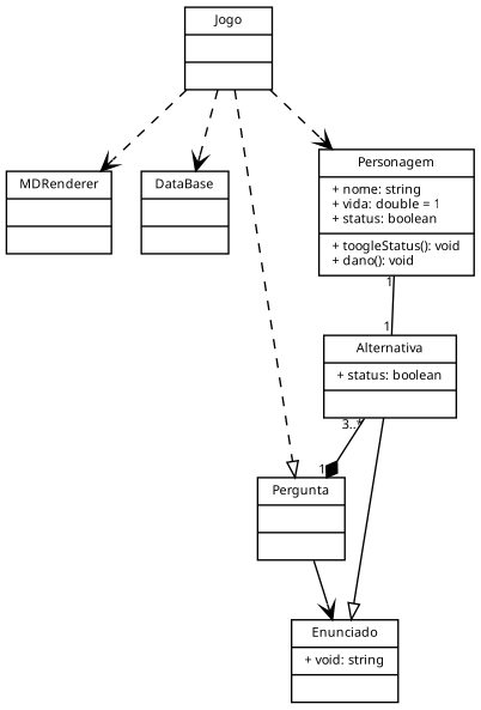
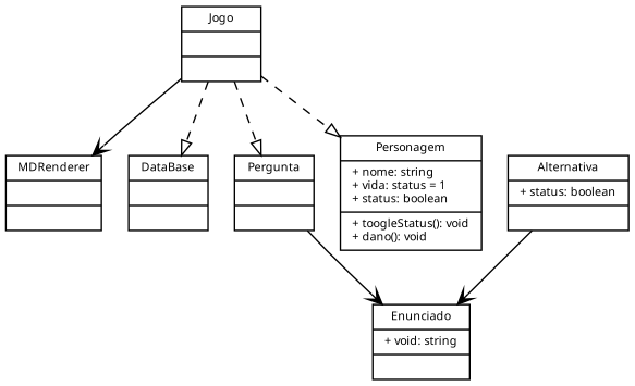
  digraph {
    fontname="Sans-Serif"
    fontsize=8
    node [fontname="Sans-Serif" fontsize=8 shape=record]
    edge [arrowhead=open fontname="Sans-Serif" fontsize=8]
    n1 [label="{Jogo||}"]
    n2 [label="{MDRenderer||}"]
    n3 [label="{DataBase||}"]
    n4 [label="{Pergunta||}"]
-   n5 [label="{Personagem|+ nome: string\l+ vida: double = 1\l+ status: boolean\l|+ toogleStatus(): void\l+ dano(): void\l}"]
+   n5 [label="{Personagem|+ nome: string\l+ vida: status = 1\l+ status: boolean\l|+ toogleStatus(): void\l+ dano(): void\l}"]
    n6 [label="{Enunciado|+ void: string|}"]
    n7 [label="{Alternativa|+ status: boolean|}"]
-   n1 -> n2 [style=dashed]
-   n1 -> n3 [style=dashed]
+   n1 -> n2 [style=solid]
+   n1 -> n3 [arrowhead=empty style=dashed]
    n1 -> n4 [arrowhead=empty style=dashed]
-   n1 -> n5 [style=dashed]
+   n1 -> n5 [arrowhead=empty style=dashed]
    n4 -> n6
-   n5 -> n7 [arrowhead=none headlabel=1 taillabel=1]
-   n7 -> n4 [arrowhead=diamond headlabel=1 taillabel="3..*"]
-   n7 -> n6 [arrowhead=empty]
+   n7 -> n6
  }
